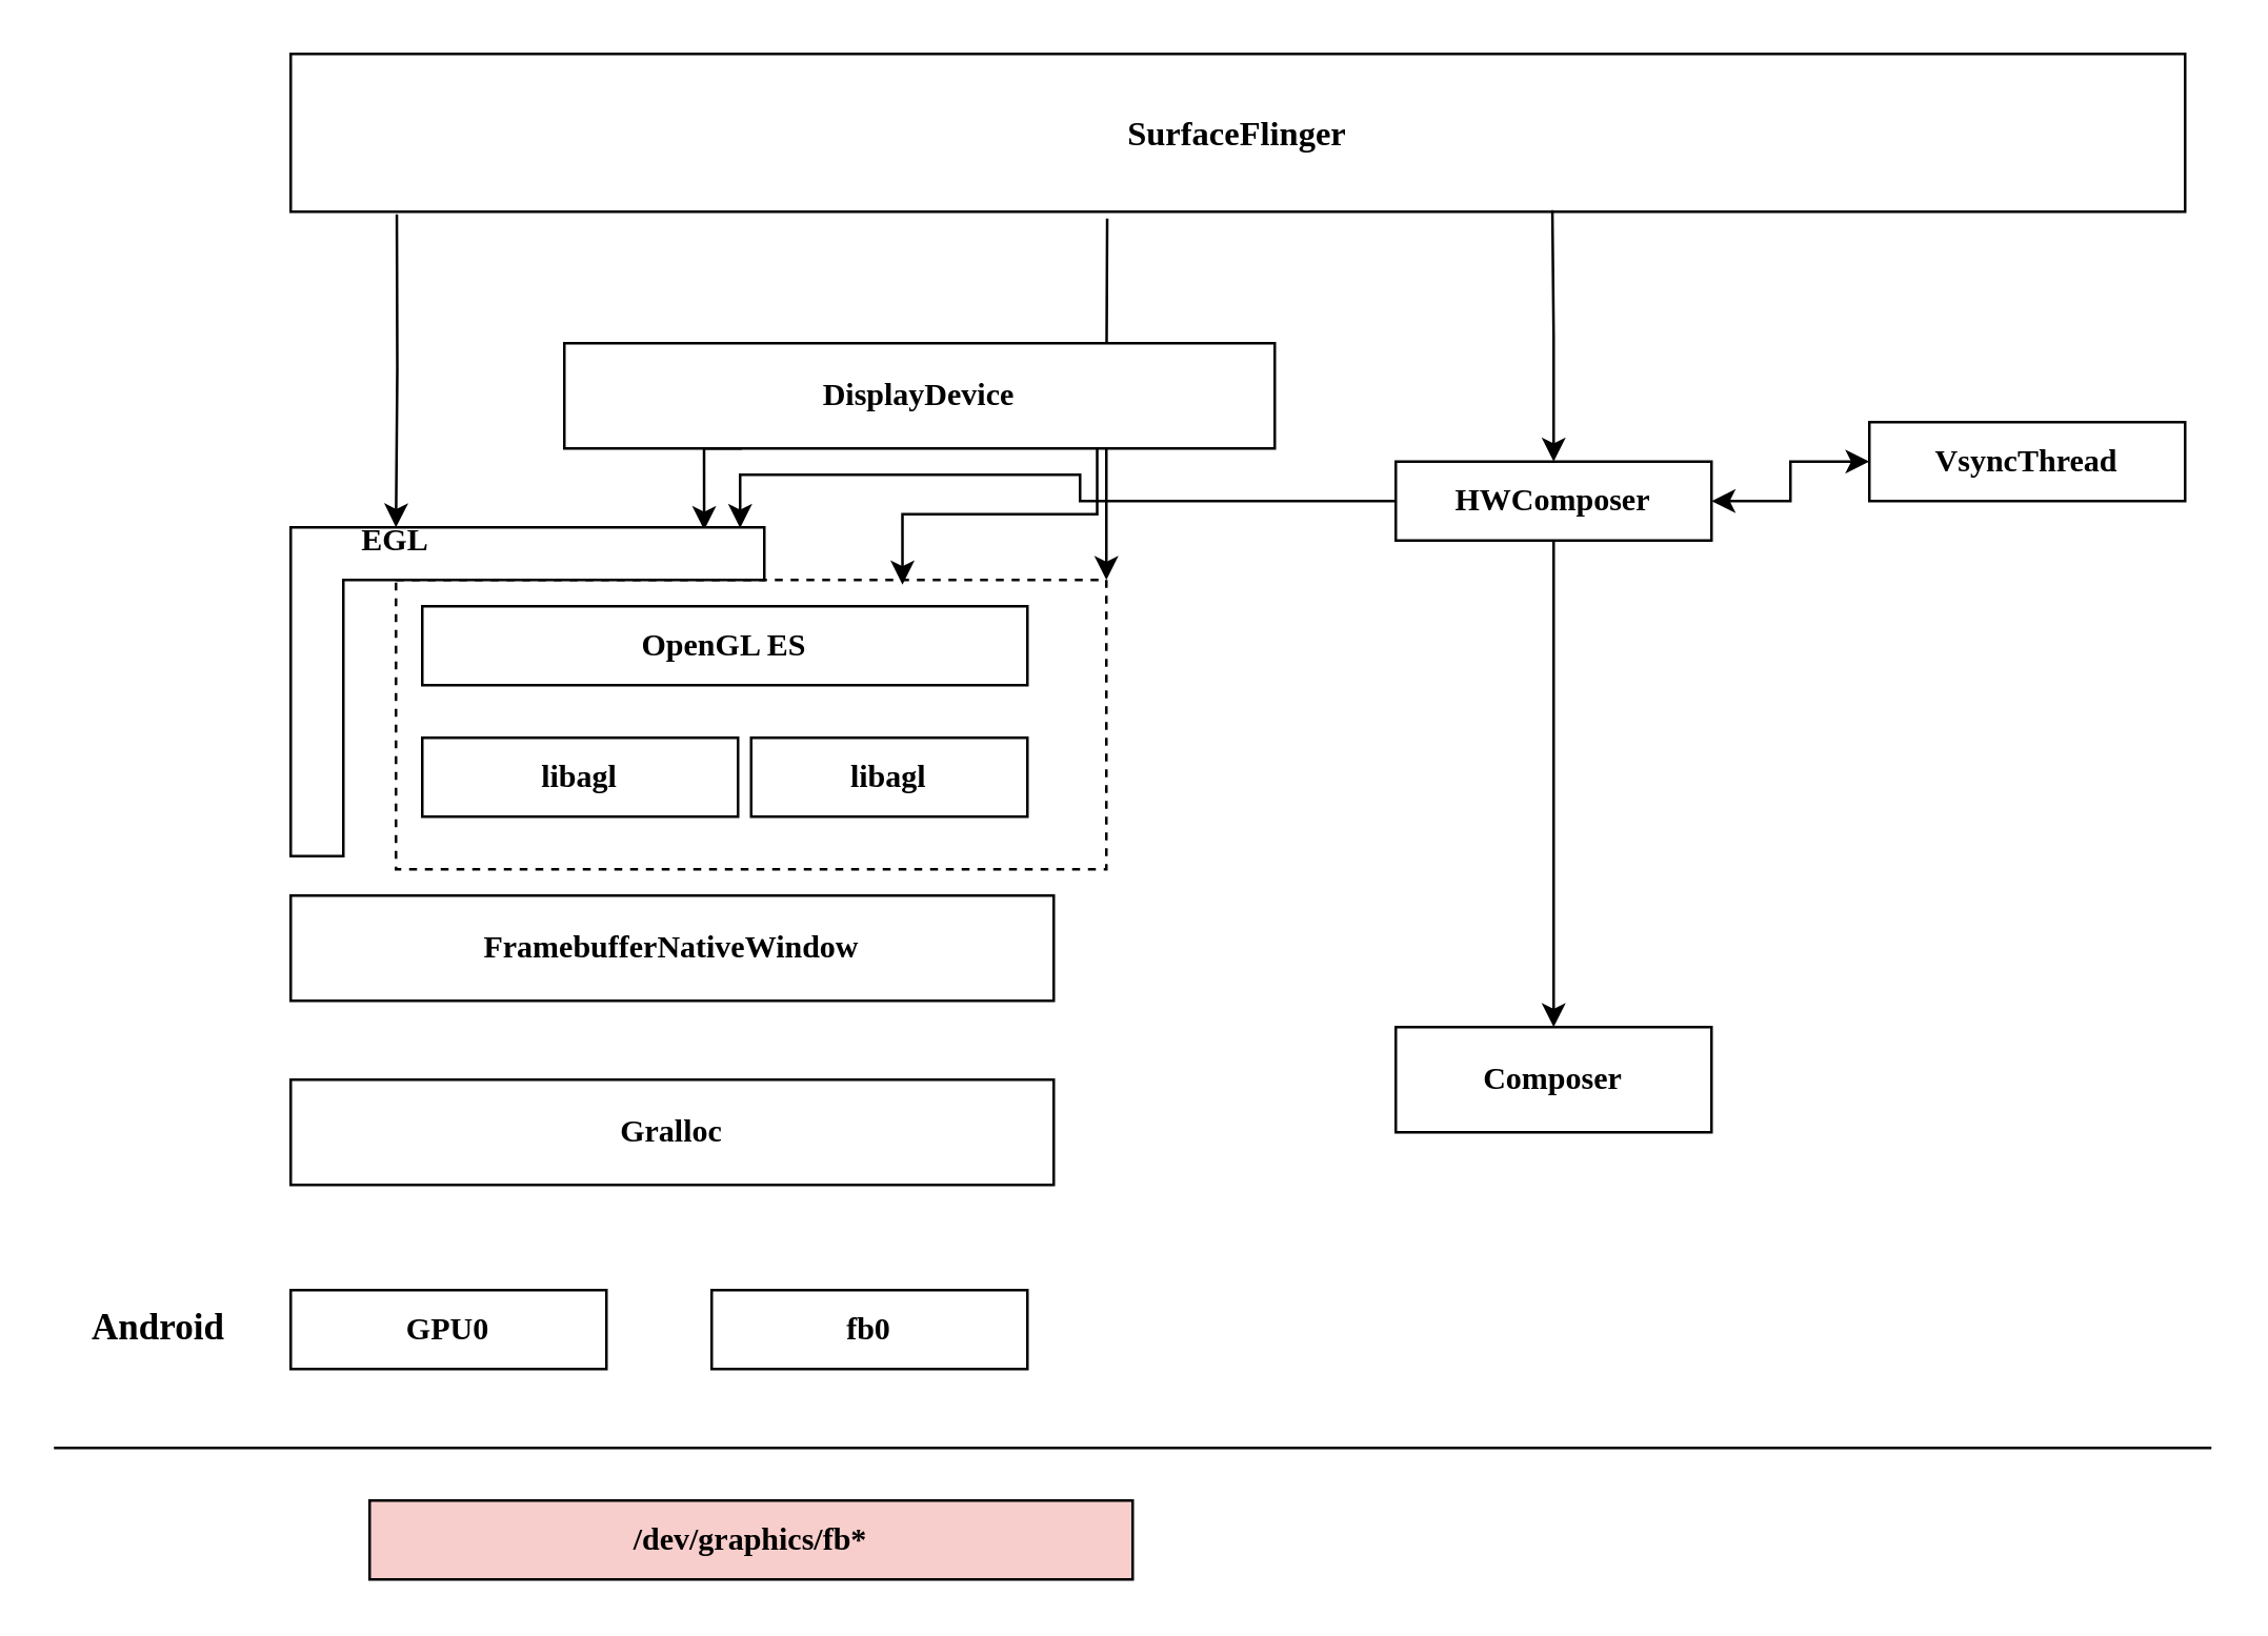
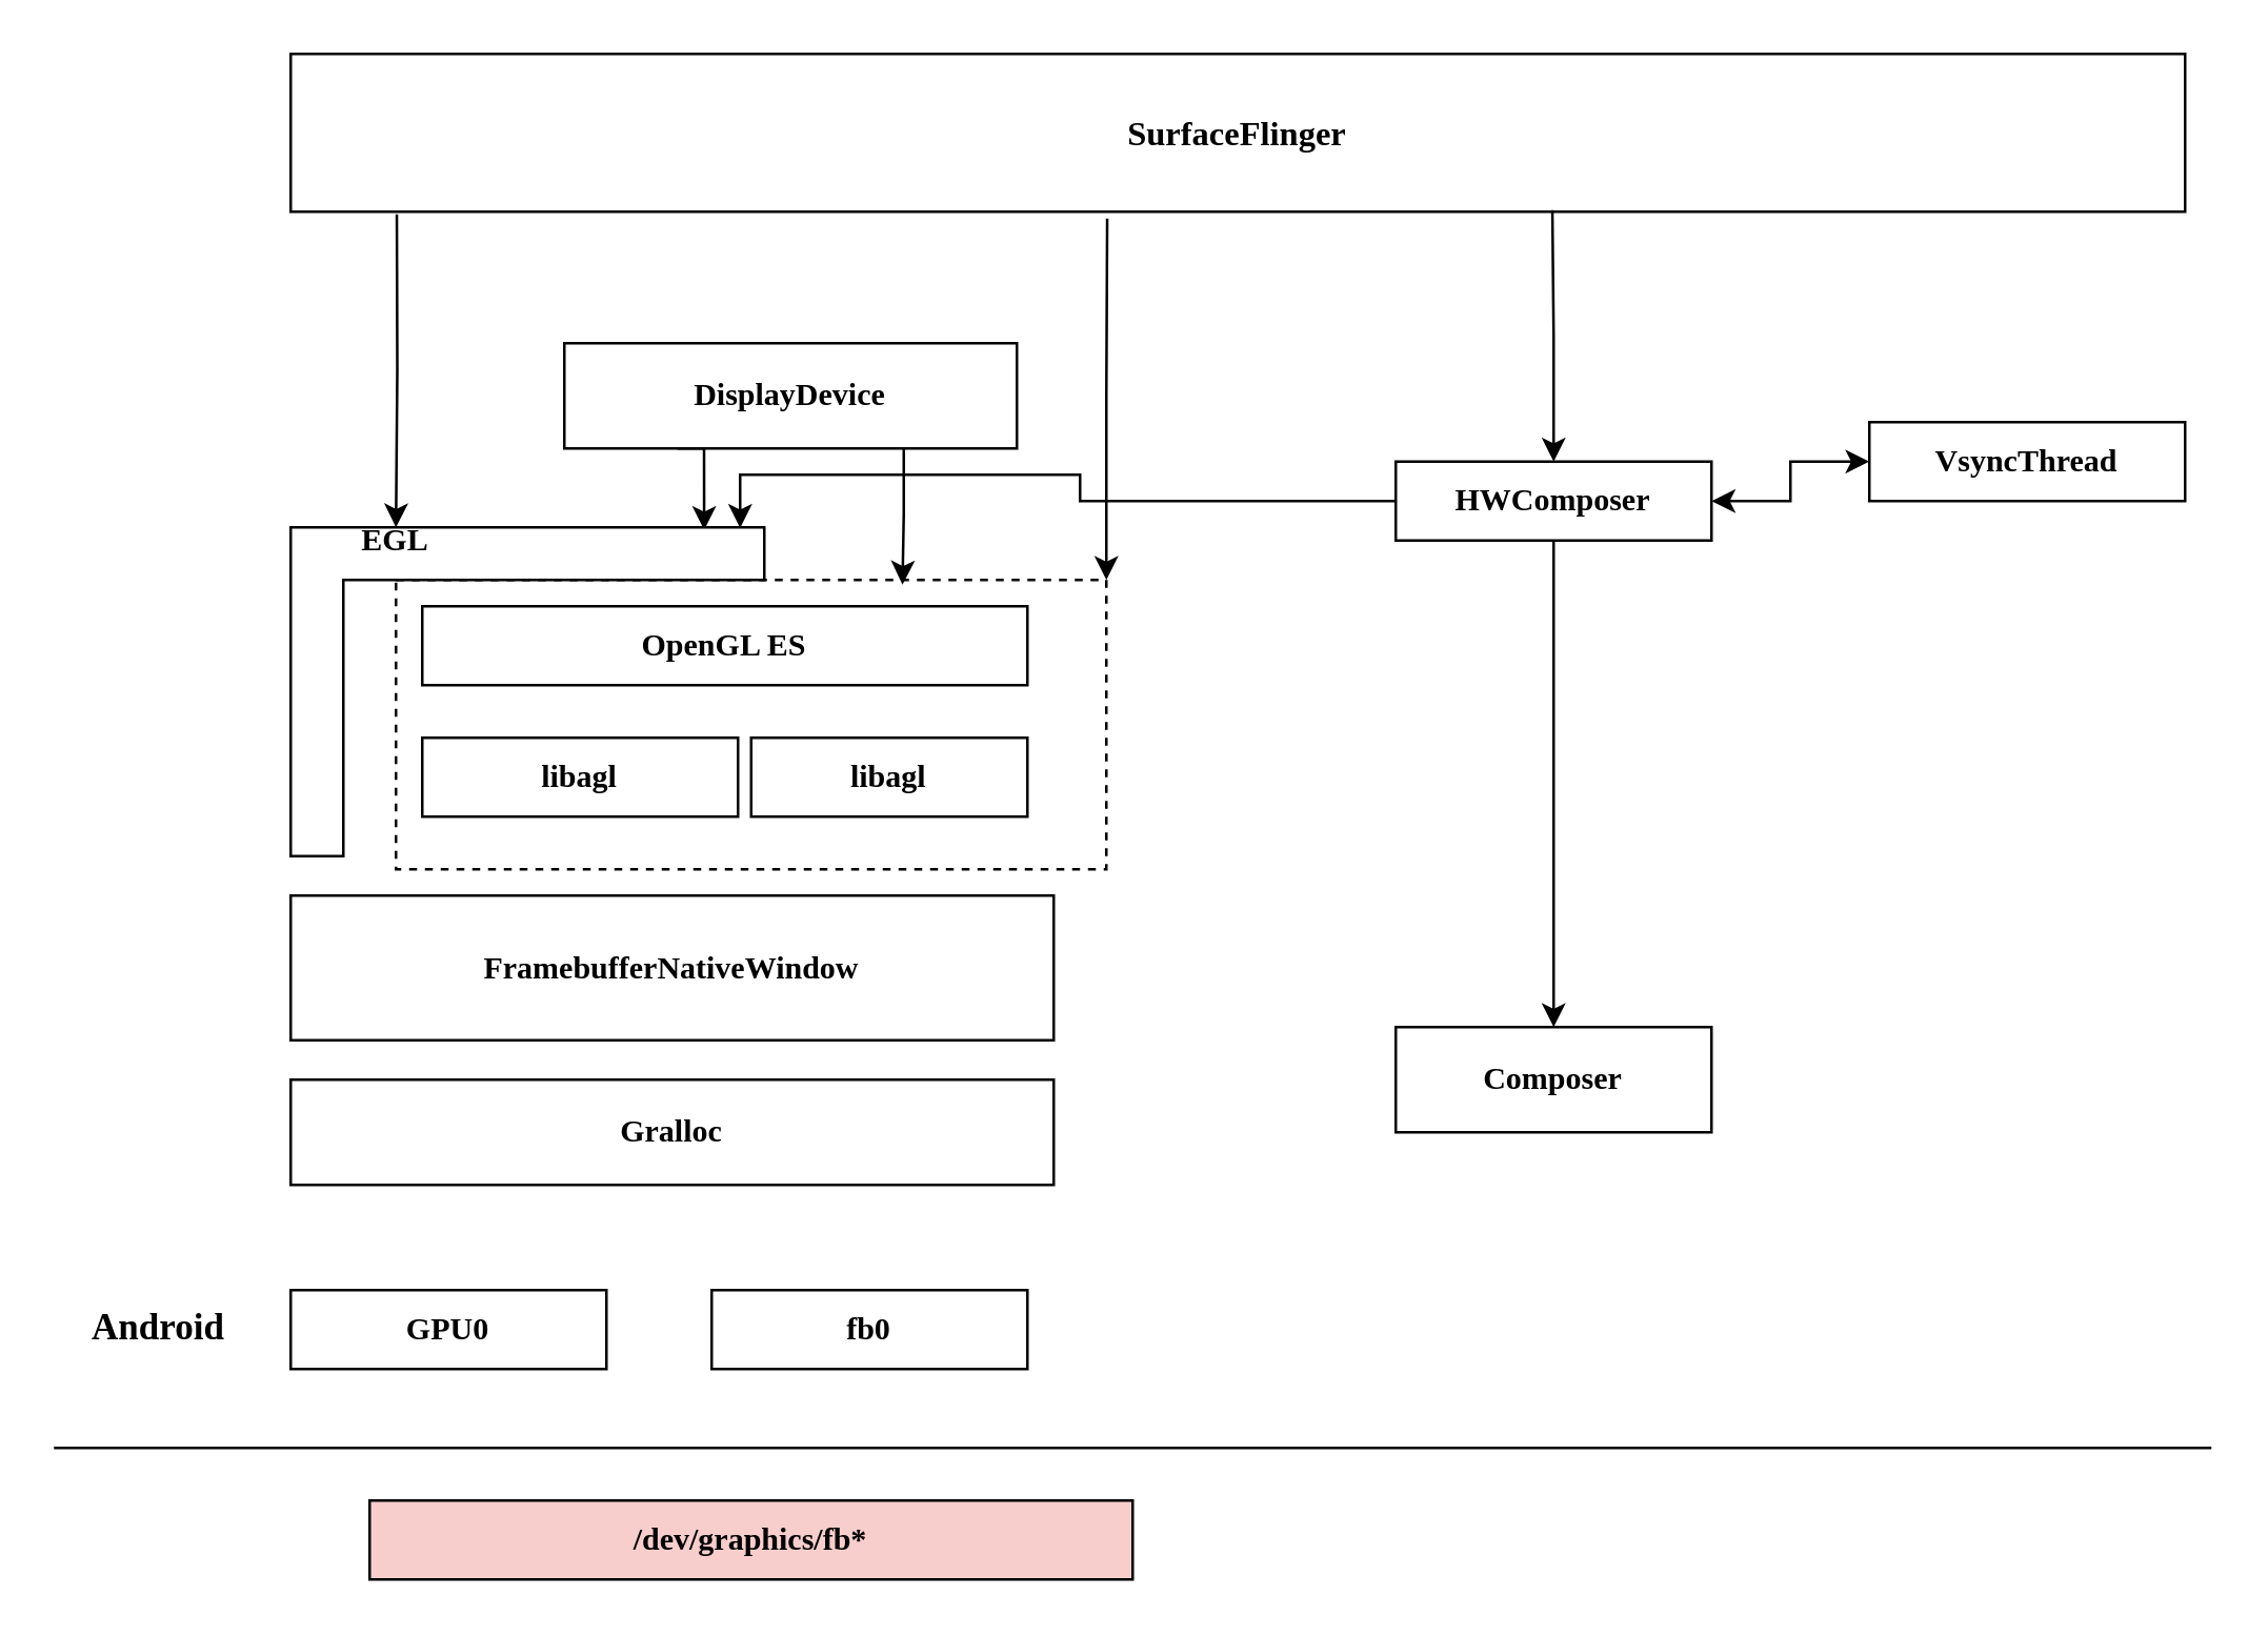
  <mxCell id="0" />
  <mxCell id="1" parent="0" />
  <mxCell id="2" style="edgeStyle=orthogonalEdgeStyle;rounded=0;orthogonalLoop=1;jettySize=auto;html=1;exitX=1;exitY=0;exitDx=0;exitDy=0;entryX=0.431;entryY=1.043;entryDx=0;entryDy=0;entryPerimeter=0;startArrow=classic;startFill=1;endArrow=none;endFill=0;fontFamily=Comic Sans MS;fontStyle=1" edge="1" parent="1" source="3" target="4"><mxGeometry relative="1" as="geometry" /></mxCell>
  <mxCell id="3" value="" style="rounded=0;whiteSpace=wrap;html=1;dashed=1;fontFamily=Comic Sans MS;fontStyle=1" vertex="1" parent="1"><mxGeometry x="150" y="220" width="270" height="110" as="geometry" /></mxCell>
  <mxCell id="4" value="&lt;font style=&quot;font-size: 13px;&quot;&gt;SurfaceFlinger&lt;/font&gt;" style="rounded=0;whiteSpace=wrap;html=1;fontFamily=Comic Sans MS;fontStyle=1" vertex="1" parent="1"><mxGeometry x="110" y="20" width="720" height="60" as="geometry" /></mxCell>
  <mxCell id="5" style="edgeStyle=orthogonalEdgeStyle;rounded=0;orthogonalLoop=1;jettySize=auto;html=1;exitX=0.25;exitY=1;exitDx=0;exitDy=0;entryX=0.873;entryY=0.008;entryDx=0;entryDy=0;entryPerimeter=0;fontFamily=Comic Sans MS;fontStyle=1" edge="1" parent="1" source="7" target="8"><mxGeometry relative="1" as="geometry" /></mxCell>
  <mxCell id="6" style="edgeStyle=orthogonalEdgeStyle;rounded=0;orthogonalLoop=1;jettySize=auto;html=1;exitX=0.75;exitY=1;exitDx=0;exitDy=0;entryX=0.713;entryY=0.016;entryDx=0;entryDy=0;entryPerimeter=0;fontFamily=Comic Sans MS;fontStyle=1" edge="1" parent="1" source="7" target="3"><mxGeometry relative="1" as="geometry" /></mxCell>
- <mxCell id="7" value="DisplayDevice" style="rounded=0;whiteSpace=wrap;html=1;fontFamily=Comic Sans MS;fontStyle=1" vertex="1" parent="1"><mxGeometry x="214" y="130" width="270" height="40" as="geometry" /></mxCell>
+ <mxCell id="7" value="DisplayDevice" style="rounded=0;whiteSpace=wrap;html=1;fontFamily=Comic Sans MS;fontStyle=1" vertex="1" parent="1"><mxGeometry x="214" y="130" width="172" height="40" as="geometry" /></mxCell>
  <mxCell id="8" value="" style="shape=corner;whiteSpace=wrap;html=1;fontFamily=Comic Sans MS;fontStyle=1" vertex="1" parent="1"><mxGeometry x="110" y="200" width="180" height="125" as="geometry" /></mxCell>
  <mxCell id="9" value="OpenGL ES" style="rounded=0;whiteSpace=wrap;html=1;fontFamily=Comic Sans MS;fontStyle=1" vertex="1" parent="1"><mxGeometry x="160" y="230" width="230" height="30" as="geometry" /></mxCell>
  <mxCell id="10" value="libagl" style="rounded=0;whiteSpace=wrap;html=1;fontFamily=Comic Sans MS;fontStyle=1" vertex="1" parent="1"><mxGeometry x="160" y="280" width="120" height="30" as="geometry" /></mxCell>
  <mxCell id="11" value="libagl" style="rounded=0;whiteSpace=wrap;html=1;fontFamily=Comic Sans MS;fontStyle=1" vertex="1" parent="1"><mxGeometry x="285" y="280" width="105" height="30" as="geometry" /></mxCell>
- <mxCell id="12" value="FramebufferNativeWindow" style="rounded=0;whiteSpace=wrap;html=1;fontFamily=Comic Sans MS;fontStyle=1" vertex="1" parent="1"><mxGeometry x="110" y="340" width="290" height="40" as="geometry" /></mxCell>
+ <mxCell id="12" value="FramebufferNativeWindow" style="rounded=0;whiteSpace=wrap;html=1;fontFamily=Comic Sans MS;fontStyle=1" vertex="1" parent="1"><mxGeometry x="110" y="340" width="290" height="55" as="geometry" /></mxCell>
  <mxCell id="13" value="Gralloc" style="rounded=0;whiteSpace=wrap;html=1;fontFamily=Comic Sans MS;fontStyle=1" vertex="1" parent="1"><mxGeometry x="110" y="410" width="290" height="40" as="geometry" /></mxCell>
  <mxCell id="14" value="GPU0" style="rounded=0;whiteSpace=wrap;html=1;fontFamily=Comic Sans MS;fontStyle=1" vertex="1" parent="1"><mxGeometry x="110" y="490" width="120" height="30" as="geometry" /></mxCell>
  <mxCell id="15" value="fb0" style="rounded=0;whiteSpace=wrap;html=1;fontFamily=Comic Sans MS;fontStyle=1" vertex="1" parent="1"><mxGeometry x="270" y="490" width="120" height="30" as="geometry" /></mxCell>
  <mxCell id="16" style="edgeStyle=orthogonalEdgeStyle;rounded=0;orthogonalLoop=1;jettySize=auto;html=1;exitX=0.5;exitY=0;exitDx=0;exitDy=0;entryX=0.666;entryY=0.99;entryDx=0;entryDy=0;entryPerimeter=0;endArrow=none;endFill=0;startArrow=classic;startFill=1;fontFamily=Comic Sans MS;fontStyle=1" edge="1" parent="1" source="19" target="4"><mxGeometry relative="1" as="geometry" /></mxCell>
  <mxCell id="17" style="edgeStyle=orthogonalEdgeStyle;rounded=0;orthogonalLoop=1;jettySize=auto;html=1;exitX=0.5;exitY=1;exitDx=0;exitDy=0;entryX=0.5;entryY=0;entryDx=0;entryDy=0;fontFamily=Comic Sans MS;fontStyle=1" edge="1" parent="1" source="19" target="20"><mxGeometry relative="1" as="geometry" /></mxCell>
  <mxCell id="18" style="edgeStyle=orthogonalEdgeStyle;rounded=0;orthogonalLoop=1;jettySize=auto;html=1;exitX=0;exitY=0.5;exitDx=0;exitDy=0;entryX=0.949;entryY=0.002;entryDx=0;entryDy=0;entryPerimeter=0;fontFamily=Comic Sans MS;fontStyle=1" edge="1" parent="1" source="19" target="8"><mxGeometry relative="1" as="geometry" /></mxCell>
  <mxCell id="19" value="HWComposer" style="rounded=0;whiteSpace=wrap;html=1;fontFamily=Comic Sans MS;fontStyle=1" vertex="1" parent="1"><mxGeometry x="530" y="175" width="120" height="30" as="geometry" /></mxCell>
  <mxCell id="20" value="Composer" style="rounded=0;whiteSpace=wrap;html=1;fontFamily=Comic Sans MS;fontStyle=1" vertex="1" parent="1"><mxGeometry x="530" y="390" width="120" height="40" as="geometry" /></mxCell>
  <mxCell id="21" style="edgeStyle=orthogonalEdgeStyle;rounded=0;orthogonalLoop=1;jettySize=auto;html=1;exitX=0;exitY=0.5;exitDx=0;exitDy=0;startArrow=classic;startFill=1;fontFamily=Comic Sans MS;fontStyle=1" edge="1" parent="1" source="22" target="19"><mxGeometry relative="1" as="geometry" /></mxCell>
  <mxCell id="22" value="VsyncThread" style="rounded=0;whiteSpace=wrap;html=1;fontFamily=Comic Sans MS;fontStyle=1" vertex="1" parent="1"><mxGeometry x="710" y="160" width="120" height="30" as="geometry" /></mxCell>
  <mxCell id="23" style="edgeStyle=orthogonalEdgeStyle;rounded=0;orthogonalLoop=1;jettySize=auto;html=1;entryX=0.056;entryY=1.017;entryDx=0;entryDy=0;entryPerimeter=0;startArrow=classic;startFill=1;endArrow=none;endFill=0;fontFamily=Comic Sans MS;fontStyle=1" edge="1" parent="1" target="4"><mxGeometry relative="1" as="geometry"><mxPoint x="150" y="200" as="sourcePoint" /></mxGeometry></mxCell>
  <mxCell id="24" value="EGL" style="text;html=1;strokeColor=none;fillColor=none;align=center;verticalAlign=middle;whiteSpace=wrap;rounded=0;fontFamily=Comic Sans MS;fontStyle=1" vertex="1" parent="1"><mxGeometry x="120" y="190" width="60" height="30" as="geometry" /></mxCell>
  <mxCell id="25" value="" style="endArrow=none;html=1;rounded=0;" edge="1" parent="1"><mxGeometry width="50" height="50" relative="1" as="geometry"><mxPoint x="20" y="550" as="sourcePoint" /><mxPoint x="840" y="550" as="targetPoint" /></mxGeometry></mxCell>
  <mxCell id="26" value="Android" style="text;html=1;strokeColor=none;fillColor=none;align=center;verticalAlign=middle;whiteSpace=wrap;rounded=0;fontSize=14;fontStyle=1;fontFamily=Comic Sans MS;" vertex="1" parent="1"><mxGeometry x="30" y="490" width="60" height="30" as="geometry" /></mxCell>
  <mxCell id="27" value="/dev/graphics/fb*" style="rounded=0;whiteSpace=wrap;html=1;fontFamily=Comic Sans MS;fontStyle=1;fillColor=#f8cecc;" vertex="1" parent="1"><mxGeometry x="140" y="570" width="290" height="30" as="geometry" /></mxCell>
